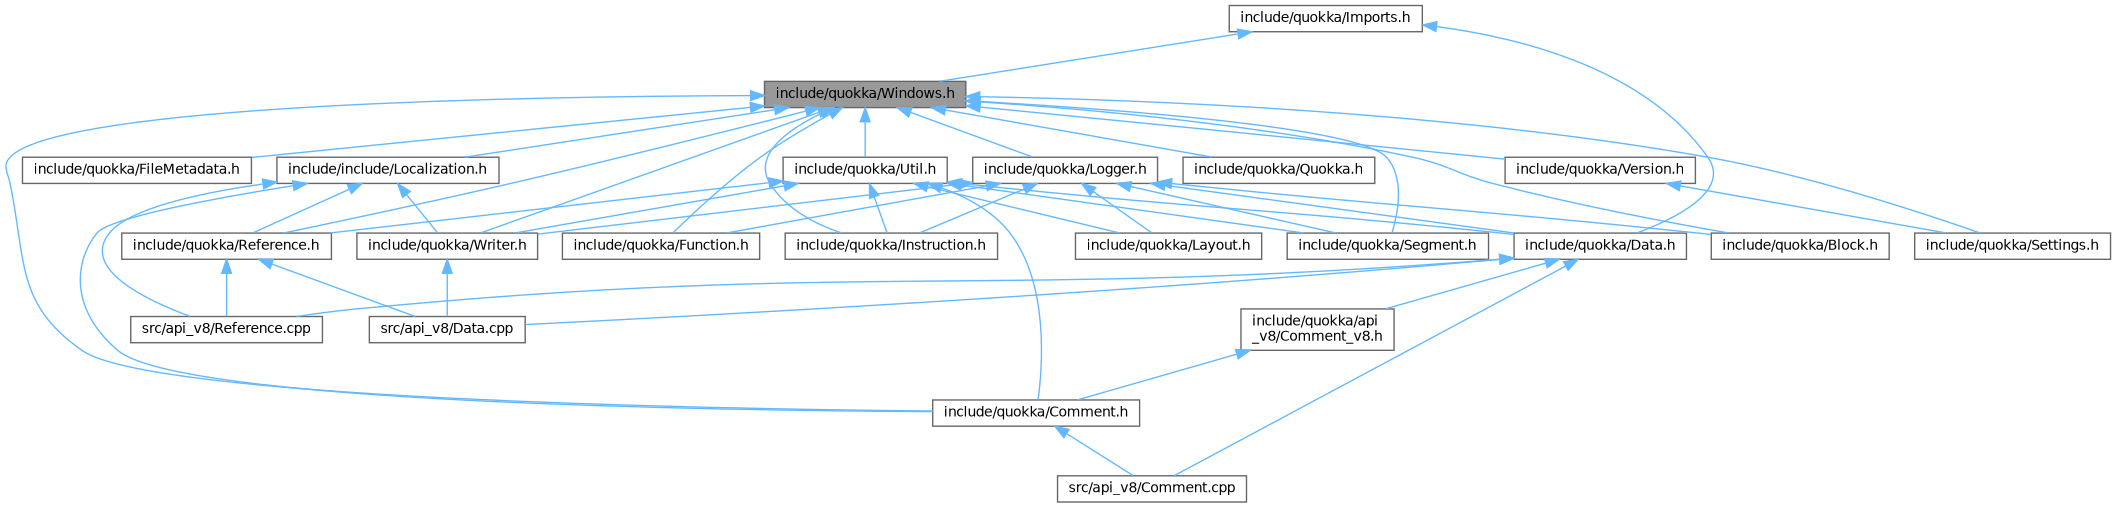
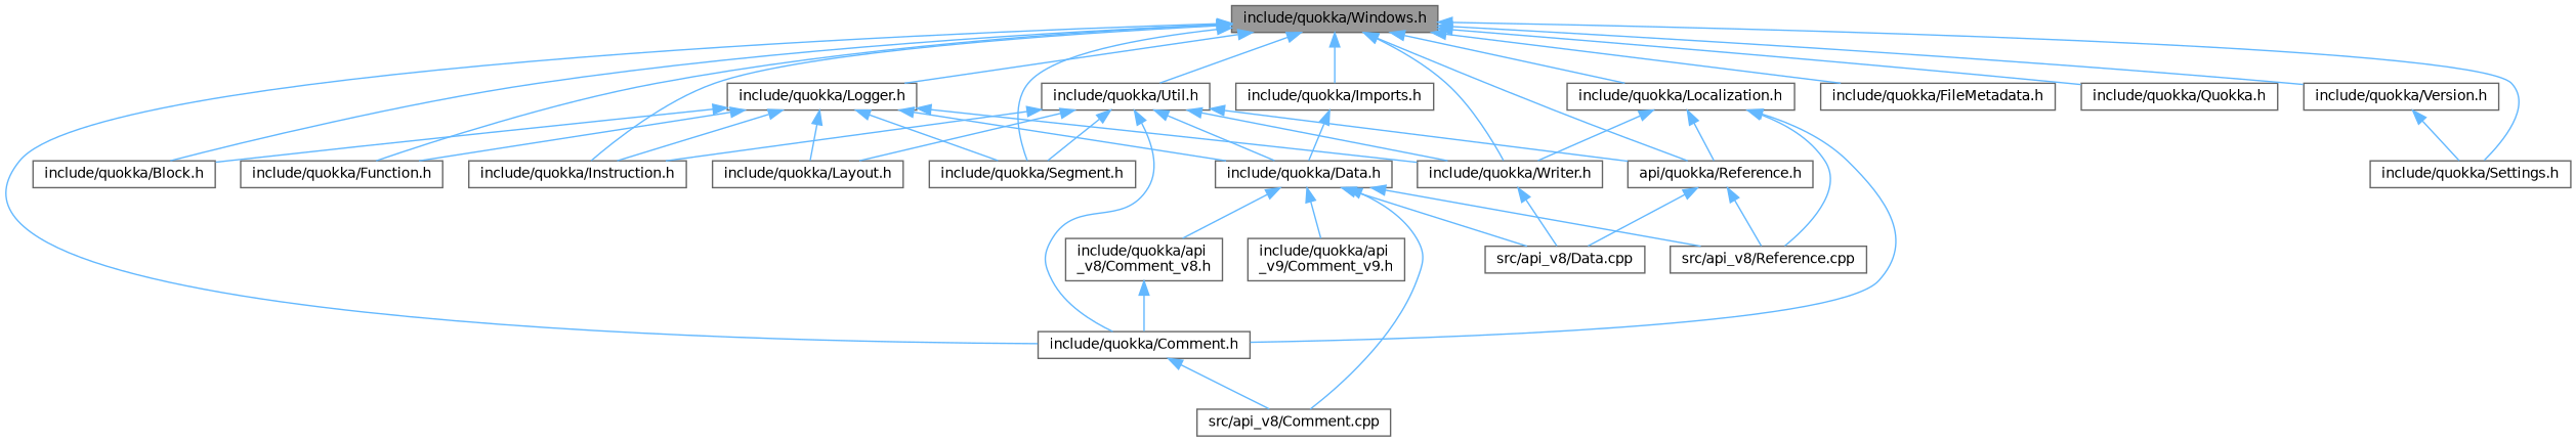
  digraph {
    node [color=grey40 fillcolor=white fontname=Helvetica fontsize=10 shape=box style=filled]
    edge [color=steelblue1 dir=back fontname=Helvetica fontsize=10 labelfontname=Helvetica labelfontsize=10 style=solid]
    n1 [color=gray40 fillcolor=grey60 fontcolor=black height=0.2 label="include/quokka/Windows.h" width=0.4]
    n2 [height=0.2 label="include/quokka/Block.h" width=0.4]
    n3 [height=0.2 label="include/quokka/Comment.h" width=0.4]
    n4 [height=0.2 label="include/quokka/FileMetadata.h" width=0.4]
    n5 [height=0.2 label="include/quokka/Function.h" width=0.4]
    n6 [height=0.2 label="include/quokka/Imports.h" width=0.4]
    n7 [height=0.2 label="include/quokka/Instruction.h" width=0.4]
-   n8 [height=0.2 label="include/include/Localization.h" width=0.4]
-   n9 [height=0.2 label="include/quokka/Reference.h" width=0.4]
+   n8 [height=0.2 label="include/quokka/Localization.h" width=0.4]
+   n9 [height=0.2 label="api/quokka/Reference.h" width=0.4]
    n10 [height=0.2 label="include/quokka/Writer.h" width=0.4]
    n11 [height=0.2 label="include/quokka/Logger.h" width=0.4]
    n12 [height=0.2 label="include/quokka/Segment.h" width=0.4]
    n13 [height=0.2 label="include/quokka/Quokka.h" width=0.4]
    n14 [height=0.2 label="include/quokka/Settings.h" width=0.4]
    n15 [height=0.2 label="include/quokka/Util.h" width=0.4]
    n16 [height=0.2 label="include/quokka/Version.h" width=0.4]
    n17 [height=0.2 label="src/api_v8/Comment.cpp" width=0.4]
    n18 [height=0.2 label="include/quokka/Data.h" width=0.4]
    n19 [height=0.2 label="src/api_v8/Data.cpp" width=0.4]
    n20 [height=0.2 label="include/quokka/api\l_v8/Comment_v8.h" width=0.4]
+   n21 [height=0.2 label="include/quokka/api\l_v9/Comment_v9.h" width=0.4]
    n22 [height=0.2 label="src/api_v8/Reference.cpp" width=0.4]
    n23 [height=0.2 label="include/quokka/Layout.h" width=0.4]
    n1 -> n2
    n1 -> n3
    n1 -> n4
    n1 -> n5
-   n6 -> n1
+   n1 -> n6
    n1 -> n7
    n1 -> n8
    n1 -> n9
    n1 -> n10
    n1 -> n11
    n1 -> n12
    n1 -> n13
    n1 -> n14
    n1 -> n15
    n1 -> n16
    n3 -> n17
    n6 -> n18
    n8 -> n3
    n8 -> n9
    n8 -> n10
    n8 -> n22
    n9 -> n19
    n9 -> n22
    n10 -> n19
    n11 -> n2
    n11 -> n5
    n11 -> n7
    n11 -> n10
    n11 -> n12
    n11 -> n18
    n11 -> n23
    n15 -> n3
    n15 -> n7
    n15 -> n9
    n15 -> n10
    n15 -> n12
    n15 -> n18
    n15 -> n23
    n16 -> n14
    n18 -> n17
    n18 -> n19
    n18 -> n20
+   n18 -> n21
    n18 -> n22
    n20 -> n3
  }
